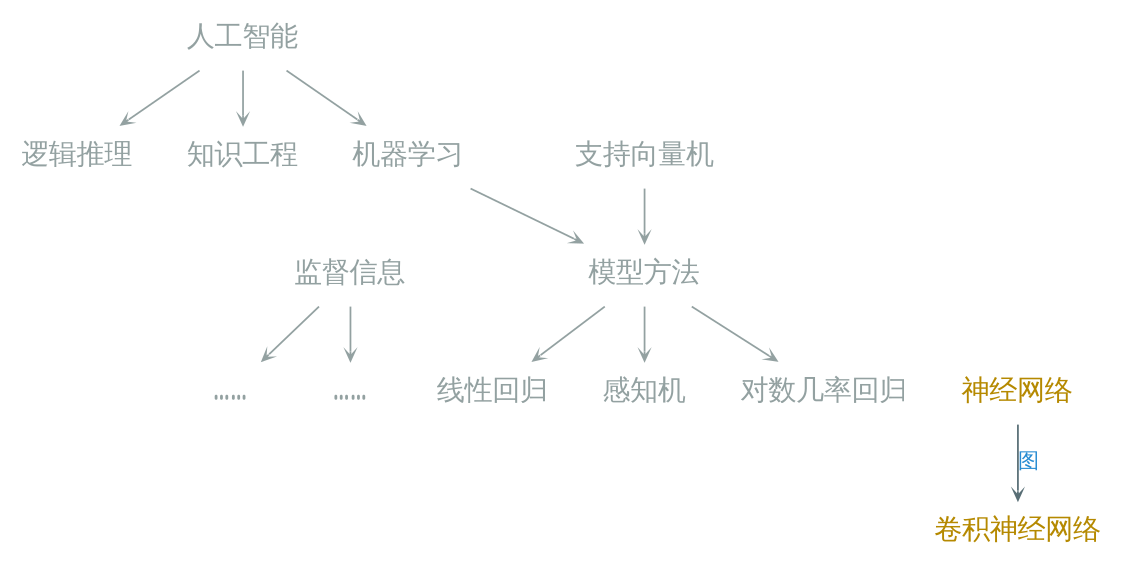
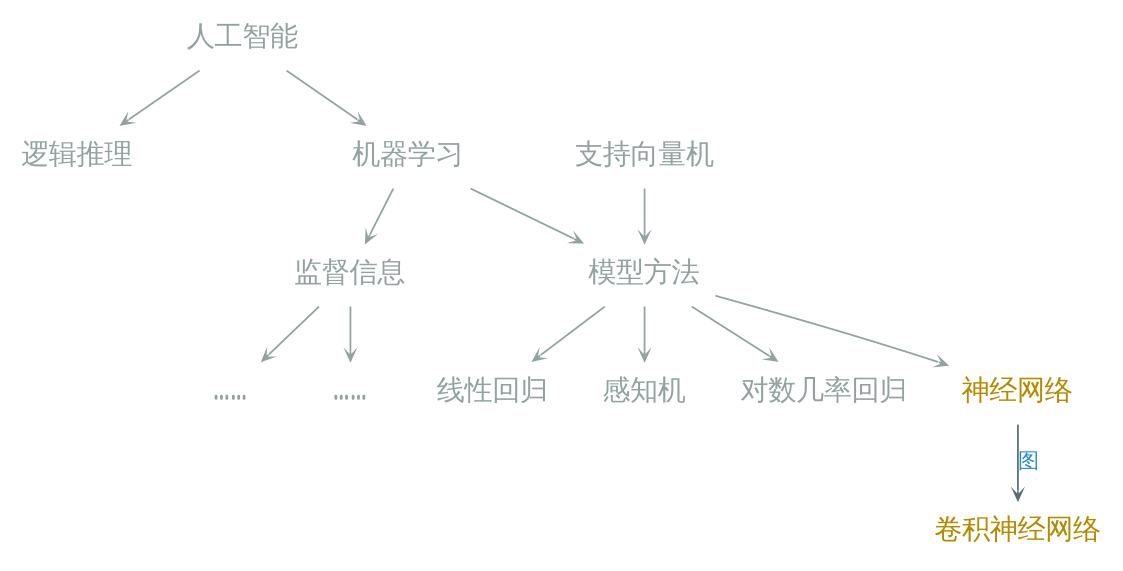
  digraph {
    fontname="JetBrains Mono"
    nodesep=0.2
    rankdir=TB
    ranksep=0.4
    node [fontcolor="#93a1a1" fontname="JetBrains Mono" fontsize=16 shape=plaintext]
    edge [arrowhead=vee arrowsize=0.5 color="#93a1a1" fontcolor="#268bd2" fontname="JetBrains Mono" fontsize=12]
    "人工智能"
    "逻辑推理"
-   "知识工程"
    "机器学习"
    "监督信息"
    "模型方法"
    n7 [label="……"]
    n8 [label="……"]
    "线性回归"
    "感知机"
    "对数几率回归"
    "神经网络" [fontcolor="#b58900"]
    "支持向量机"
    "卷积神经网络" [fontcolor="#b58900"]
    "人工智能" -> "逻辑推理"
-   "人工智能" -> "知识工程"
    "人工智能" -> "机器学习"
+   "机器学习" -> "监督信息"
    "机器学习" -> "模型方法"
    "监督信息" -> n7
    "监督信息" -> n8
    "模型方法" -> "线性回归"
    "模型方法" -> "感知机"
    "模型方法" -> "对数几率回归"
+   "模型方法" -> "神经网络"
    "神经网络" -> "卷积神经网络" [color="#586e75" label="图"]
    "支持向量机" -> "模型方法"
  }
